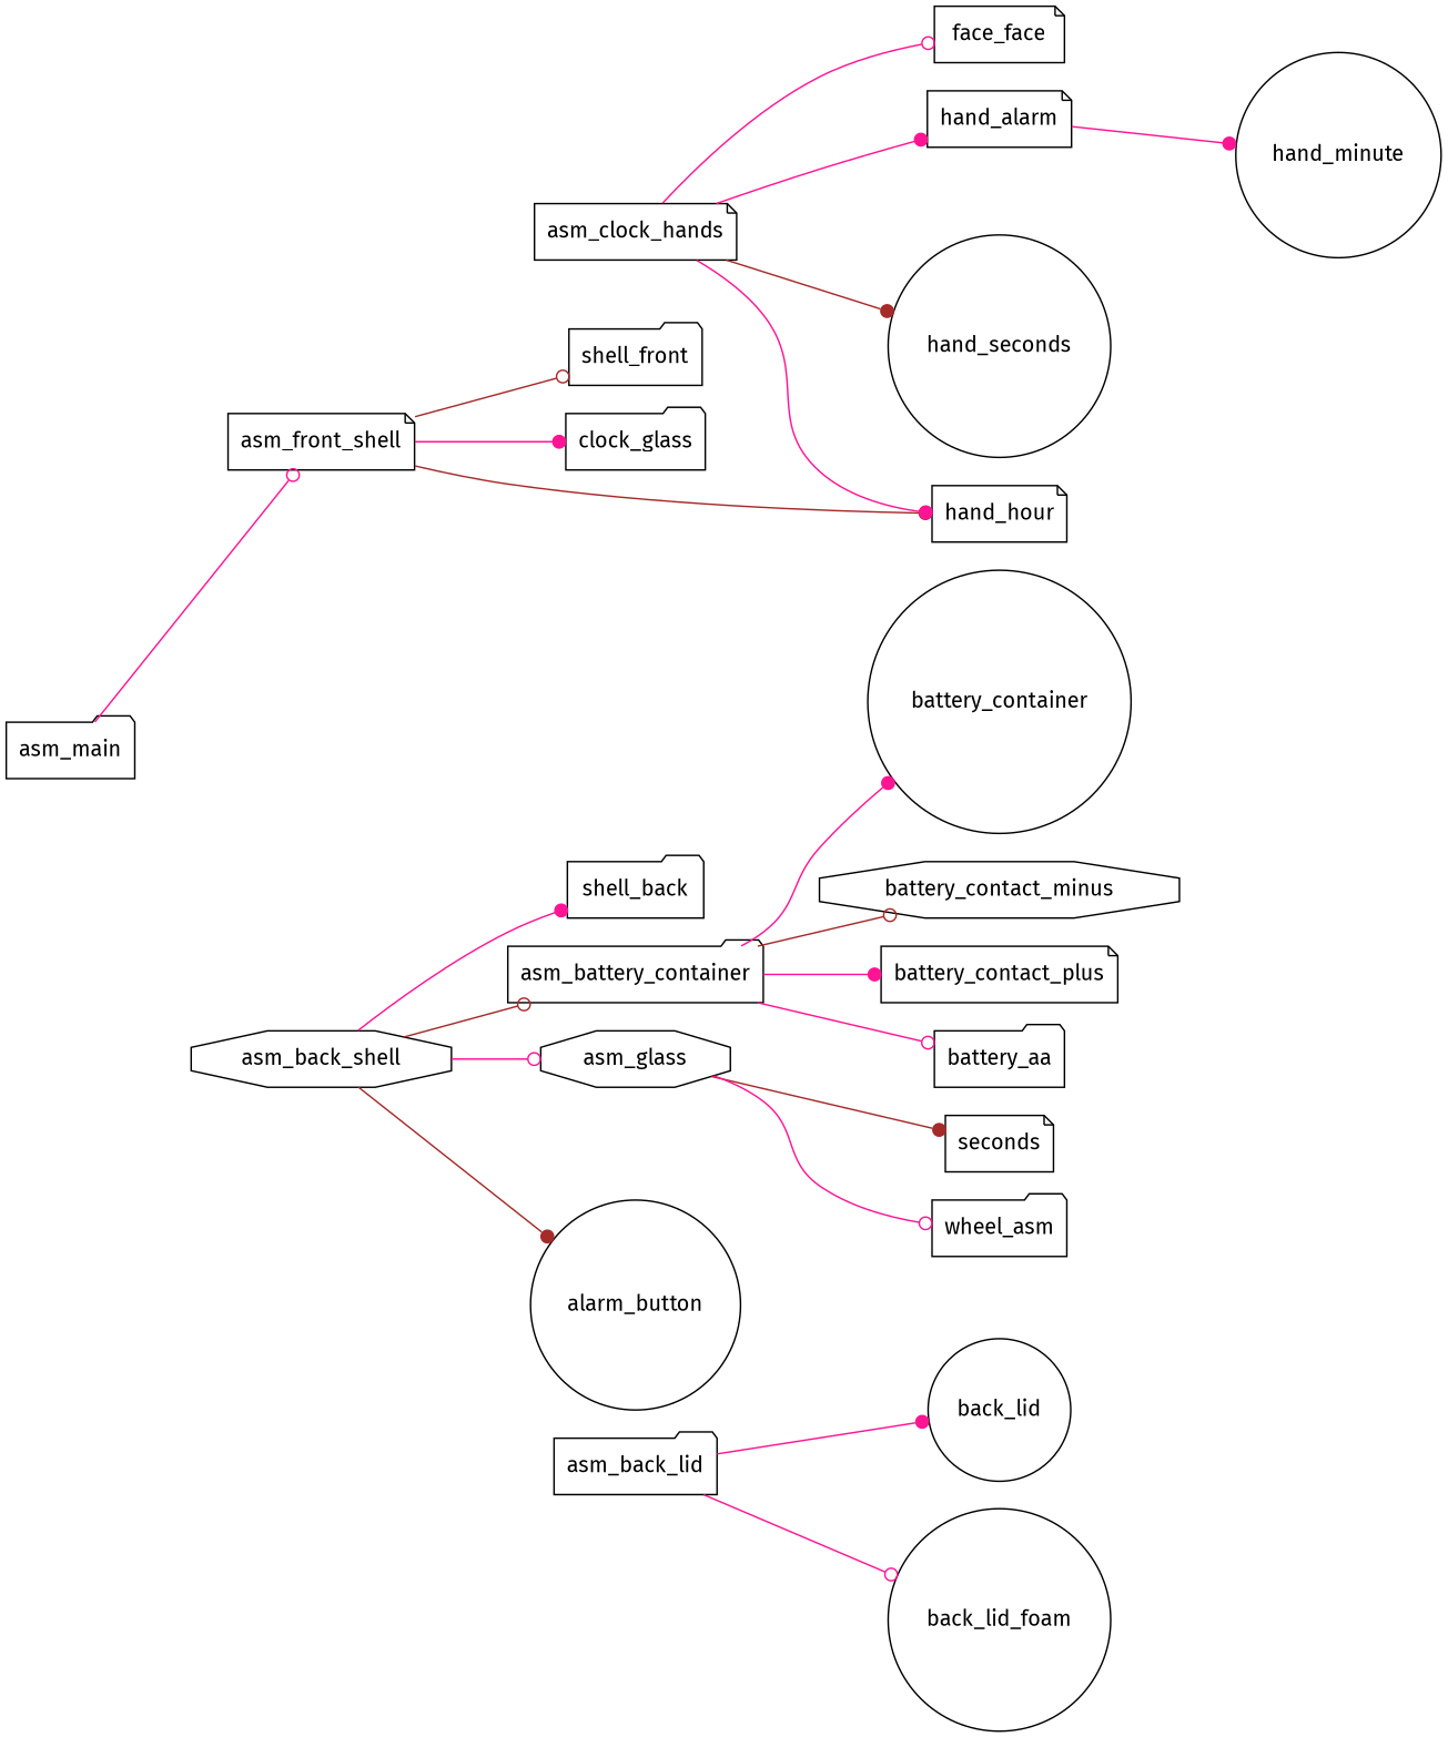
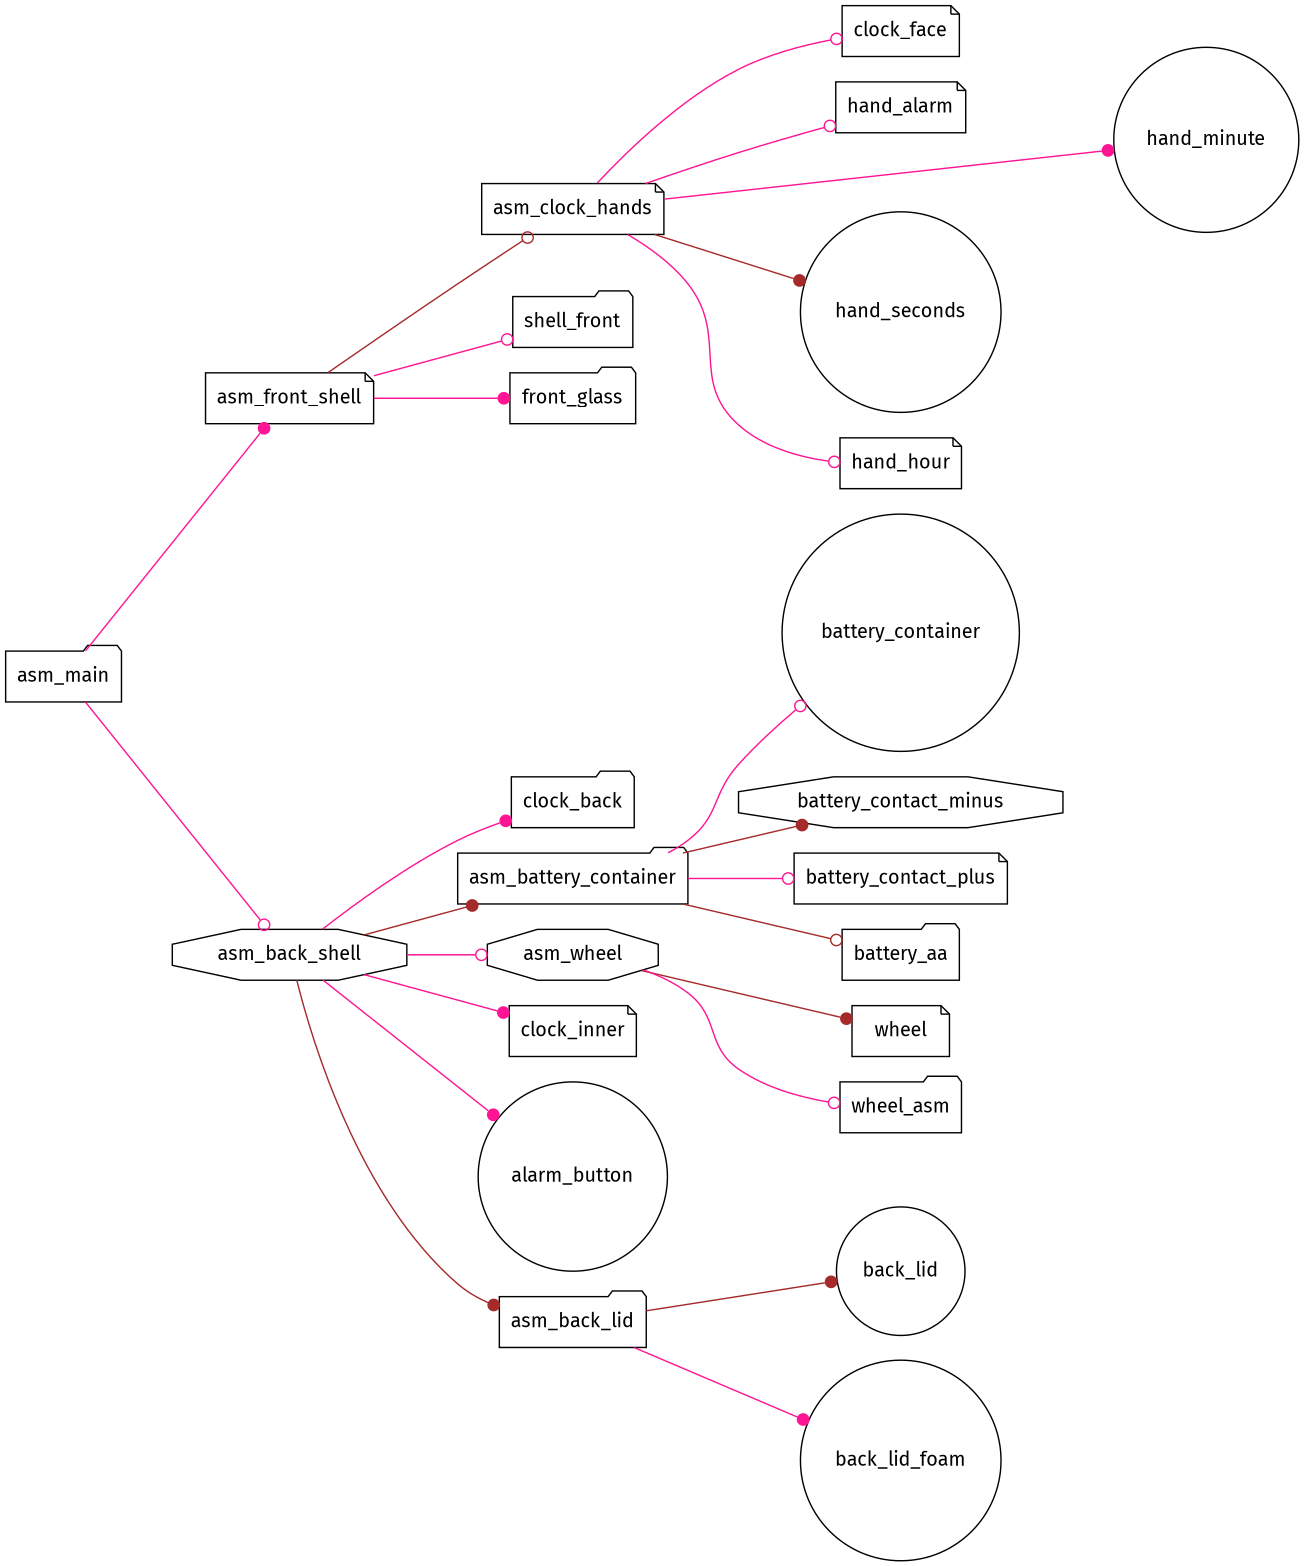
  digraph {
    fontname="Fira Sans"
    rankdir=LR
    node [fontname="Fira Sans" shape=folder]
    edge [arrowhead=odot color=deeppink fontname="Fira Sans"]
    n1 [label=asm_main]
    n2 [label=asm_front_shell shape=note]
    n3 [label=asm_back_shell shape=octagon]
    n4 [label=asm_clock_hands shape=note]
    n5 [label=shell_front]
-   n6 [label=clock_glass]
-   n7 [label=shell_back]
+   n6 [label=front_glass]
+   n7 [label=clock_back]
    n8 [label=asm_battery_container]
-   n9 [label=asm_glass shape=octagon]
+   n9 [label=asm_wheel shape=octagon]
+   n10 [label=clock_inner shape=note]
    n11 [label=alarm_button shape=circle]
    n12 [label=asm_back_lid]
-   n13 [label=face_face shape=note]
+   n13 [label=clock_face shape=note]
    n14 [label=hand_alarm shape=note]
    n15 [label=hand_hour shape=note]
    n16 [label=hand_minute shape=circle]
    n17 [label=hand_seconds shape=circle]
    n18 [label=battery_container shape=circle]
    n19 [label=battery_contact_minus shape=octagon]
    n20 [label=battery_contact_plus shape=note]
    n21 [label=battery_aa]
-   n22 [label=seconds shape=note]
+   n22 [label=wheel shape=note]
    n23 [label=wheel_asm]
    n24 [label=back_lid shape=circle]
    n25 [label=back_lid_foam shape=circle]
-   n1 -> n2
-   n2 -> n15 [color=brown]
-   n2 -> n5 [color=brown]
+   n1 -> n2 [arrowhead=dot]
+   n1 -> n3
+   n2 -> n4 [color=brown]
+   n2 -> n5
    n2 -> n6 [arrowhead=dot]
    n3 -> n7 [arrowhead=dot]
-   n3 -> n8 [color=brown]
+   n3 -> n8 [arrowhead=dot color=brown]
    n3 -> n9
-   n3 -> n11 [arrowhead=dot color=brown]
+   n3 -> n10 [arrowhead=dot]
+   n3 -> n11 [arrowhead=dot]
+   n3 -> n12 [arrowhead=dot color=brown]
    n4 -> n13
-   n4 -> n14 [arrowhead=dot]
-   n4 -> n15 [arrowhead=dot]
-   n14 -> n16 [arrowhead=dot]
+   n4 -> n14
+   n4 -> n15
+   n4 -> n16 [arrowhead=dot]
    n4 -> n17 [arrowhead=dot color=brown]
-   n8 -> n18 [arrowhead=dot]
-   n8 -> n19 [color=brown]
-   n8 -> n20 [arrowhead=dot]
-   n8 -> n21
+   n8 -> n18
+   n8 -> n19 [arrowhead=dot color=brown]
+   n8 -> n20
+   n8 -> n21 [color=brown]
    n9 -> n22 [arrowhead=dot color=brown]
    n9 -> n23
-   n12 -> n24 [arrowhead=dot]
-   n12 -> n25
+   n12 -> n24 [arrowhead=dot color=brown]
+   n12 -> n25 [arrowhead=dot]
  }
